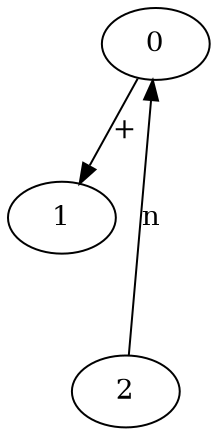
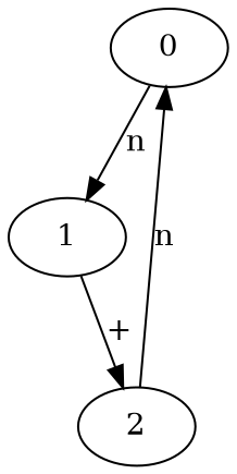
  digraph {
    rankdir=TB
    0
    1
    2
-   0 -> 1 [label="+"]
+   0 -> 1 [label=n]
+   1 -> 2 [label="+"]
    2 -> 0 [label=n]
  }
